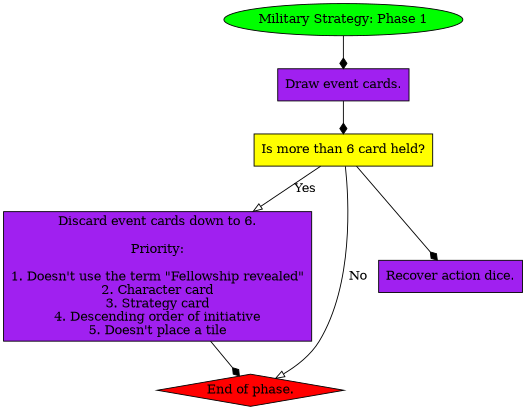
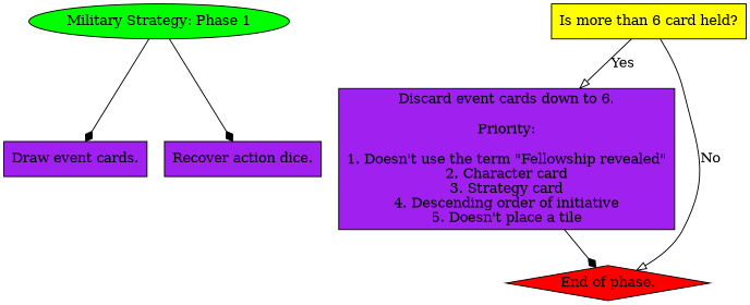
  digraph {
    rankdir=TB
    node [fillcolor=purple shape=box style=filled]
    edge [arrowhead=diamond]
    n1 [label="Draw event cards.\n"]
    n2 [fillcolor=yellow label="Is more than 6 card held?\n"]
    n3 [label="Discard event cards down to 6.\n\nPriority:\n\n1. Doesn't use the term \"Fellowship revealed\"\n2. Character card\n3. Strategy card\n4. Descending order of initiative\n5. Doesn't place a tile\n"]
    n4 [fillcolor=red label="End of phase." shape=diamond]
    n5 [fillcolor=green label="Military Strategy: Phase 1" shape=ellipse]
    n6 [label="Recover action dice.\n"]
-   n1 -> n2
    n2 -> n3 [arrowhead=onormal label=Yes]
    n2 -> n4 [arrowhead=onormal label=No]
    n3 -> n4
    n5 -> n1
-   n2 -> n6
+   n5 -> n6
  }
